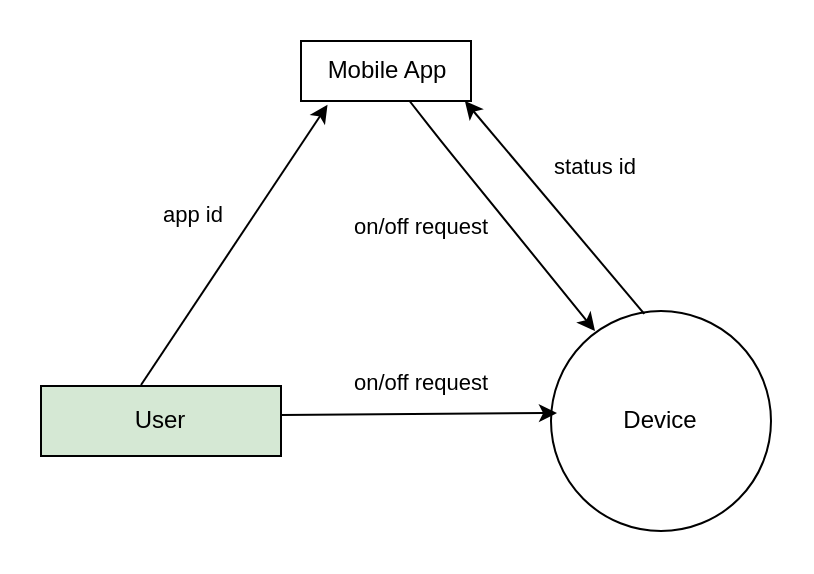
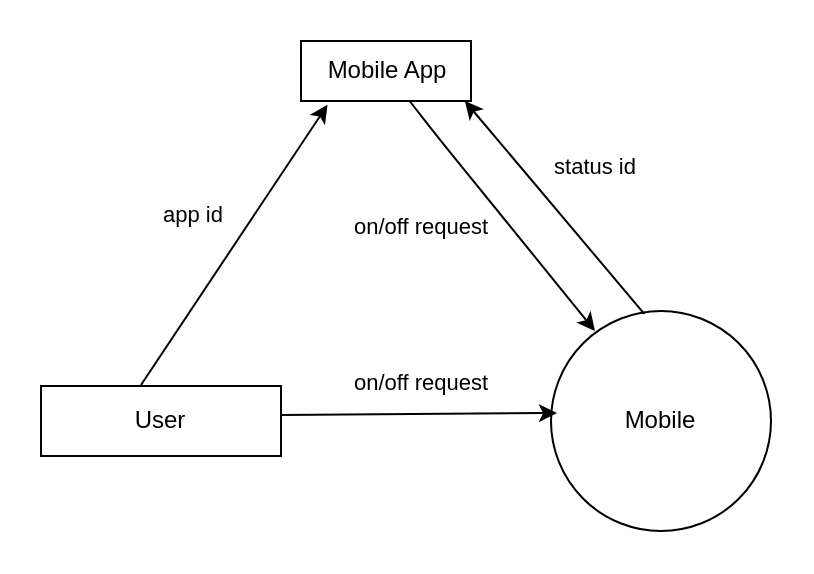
  <mxCell id="0" />
  <mxCell id="1" parent="0" />
- <mxCell id="2" value="Device" style="ellipse;whiteSpace=wrap;html=1;aspect=fixed;" parent="1" vertex="1"><mxGeometry x="275" y="155" width="110" height="110" as="geometry" /></mxCell>
- <mxCell id="3" value="User" style="rounded=0;whiteSpace=wrap;html=1;fillColor=#d5e8d4;" parent="1" vertex="1"><mxGeometry x="20" y="192.5" width="120" height="35" as="geometry" /></mxCell>
+ <mxCell id="2" value="Mobile" style="ellipse;whiteSpace=wrap;html=1;aspect=fixed;" parent="1" vertex="1"><mxGeometry x="275" y="155" width="110" height="110" as="geometry" /></mxCell>
+ <mxCell id="3" value="User" style="rounded=0;whiteSpace=wrap;html=1;" parent="1" vertex="1"><mxGeometry x="20" y="192.5" width="120" height="35" as="geometry" /></mxCell>
  <mxCell id="4" value="on/off request" style="endArrow=classic;html=1;entryX=0.023;entryY=0.408;entryDx=0;entryDy=0;entryPerimeter=0;exitX=1;exitY=0.25;exitDx=0;exitDy=0;" parent="1" edge="1"><mxGeometry x="0.016" y="15" width="50" height="50" relative="1" as="geometry"><mxPoint x="140" y="207" as="sourcePoint" /><mxPoint x="278" y="206" as="targetPoint" /><mxPoint as="offset" /></mxGeometry></mxCell>
  <mxCell id="5" value="Mobile App" style="html=1;" parent="1" vertex="1"><mxGeometry x="150" y="20" width="85" height="30" as="geometry" /></mxCell>
  <mxCell id="6" value="app id" style="endArrow=classic;html=1;entryX=0.156;entryY=1.064;entryDx=0;entryDy=0;entryPerimeter=0;" parent="1" target="5" edge="1"><mxGeometry x="0.024" y="25" width="50" height="50" relative="1" as="geometry"><mxPoint x="70" y="192" as="sourcePoint" /><mxPoint x="110" y="135" as="targetPoint" /><mxPoint x="-1" as="offset" /></mxGeometry></mxCell>
  <mxCell id="7" value="on/off request" style="endArrow=classic;html=1;" parent="1" source="5" edge="1"><mxGeometry x="-0.301" y="-35" width="50" height="50" relative="1" as="geometry"><mxPoint x="290" y="135" as="sourcePoint" /><mxPoint x="297" y="165" as="targetPoint" /><Array as="points"><mxPoint x="220" y="70" /></Array><mxPoint as="offset" /></mxGeometry></mxCell>
  <mxCell id="8" value="status id" style="endArrow=classic;html=1;exitX=0.424;exitY=0.013;exitDx=0;exitDy=0;exitPerimeter=0;entryX=0.964;entryY=1;entryDx=0;entryDy=0;entryPerimeter=0;" parent="1" source="2" target="5" edge="1"><mxGeometry x="0.028" y="-28" width="50" height="50" relative="1" as="geometry"><mxPoint x="330" y="165" as="sourcePoint" /><mxPoint x="380" y="115" as="targetPoint" /><mxPoint as="offset" /></mxGeometry></mxCell>
